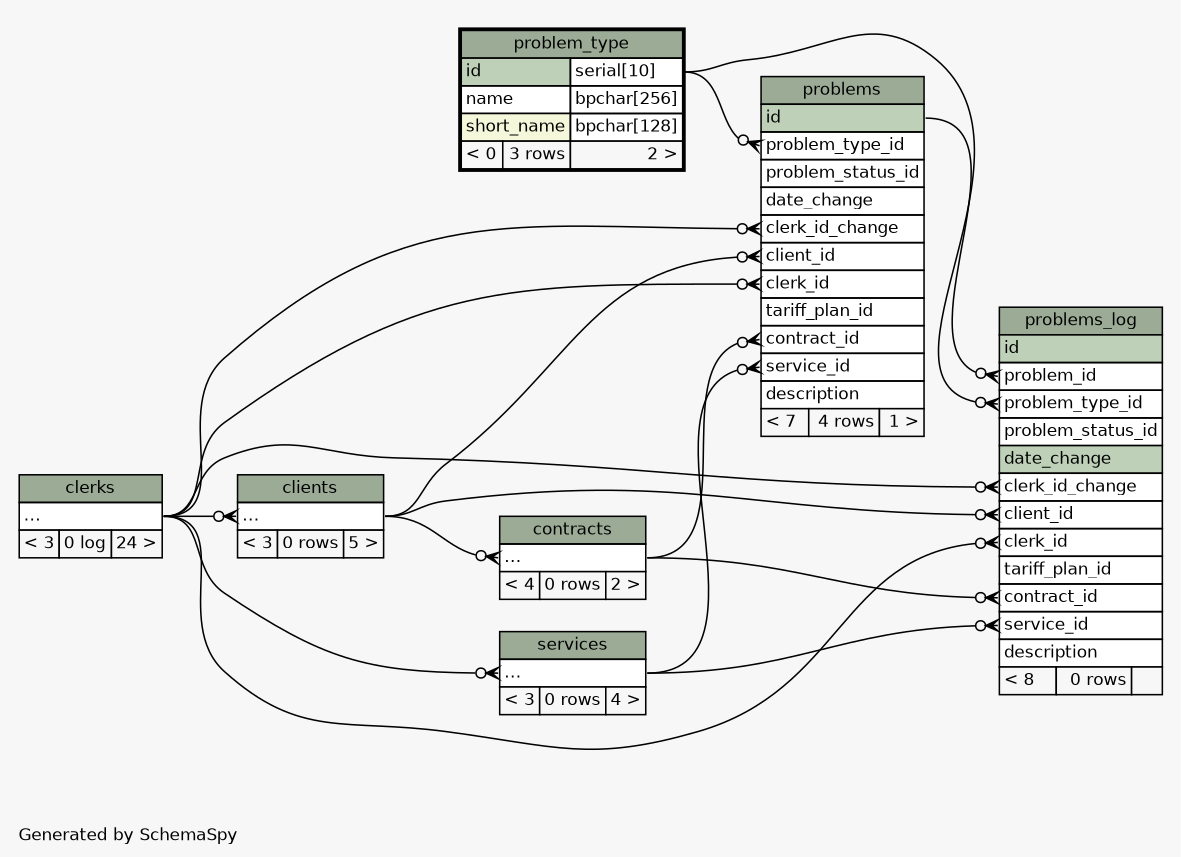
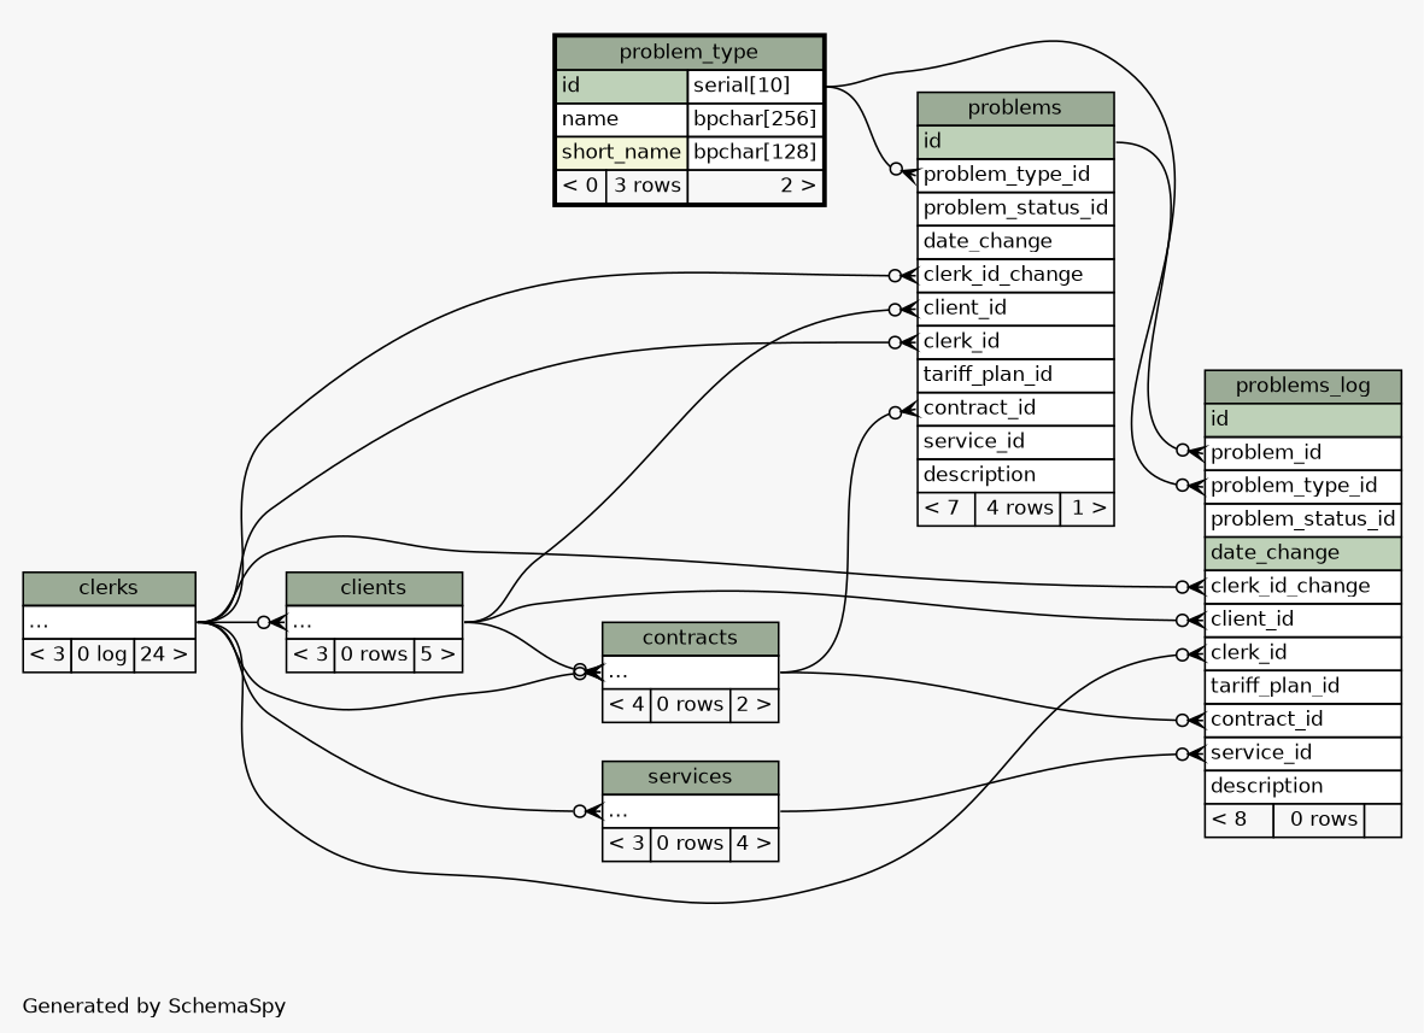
  digraph {
    bgcolor="#f7f7f7"
    fontname=Helvetica
    fontsize=11
    label="\nGenerated by SchemaSpy"
    labeljust=l
    nodesep=0.18
    rankdir=RL
    ranksep=0.46
    node [fontname=Helvetica fontsize=11 shape=plaintext]
    edge [arrowhead=none arrowsize=0.8 arrowtail=crowodot dir=back headport="elipses:e" tailport="elipses:w"]
    n1 [label=<     <TABLE BORDER="0" CELLBORDER="1" CELLSPACING="0" BGCOLOR="#ffffff">       <TR><TD COLSPAN="3" BGCOLOR="#9bab96" ALIGN="CENTER">clients</TD></TR>       <TR><TD PORT="elipses" COLSPAN="3" ALIGN="LEFT">...</TD></TR>       <TR><TD ALIGN="LEFT" BGCOLOR="#f7f7f7">&lt; 3</TD><TD ALIGN="RIGHT" BGCOLOR="#f7f7f7">0 rows</TD><TD ALIGN="RIGHT" BGCOLOR="#f7f7f7">5 &gt;</TD></TR>     </TABLE>>]
    n2 [label=<     <TABLE BORDER="0" CELLBORDER="1" CELLSPACING="0" BGCOLOR="#ffffff">       <TR><TD COLSPAN="3" BGCOLOR="#9bab96" ALIGN="CENTER">clerks</TD></TR>       <TR><TD PORT="elipses" COLSPAN="3" ALIGN="LEFT">...</TD></TR>       <TR><TD ALIGN="LEFT" BGCOLOR="#f7f7f7">&lt; 3</TD><TD ALIGN="RIGHT" BGCOLOR="#f7f7f7">0 log</TD><TD ALIGN="RIGHT" BGCOLOR="#f7f7f7">24 &gt;</TD></TR>     </TABLE>>]
    n3 [label=<     <TABLE BORDER="0" CELLBORDER="1" CELLSPACING="0" BGCOLOR="#ffffff">       <TR><TD COLSPAN="3" BGCOLOR="#9bab96" ALIGN="CENTER">contracts</TD></TR>       <TR><TD PORT="elipses" COLSPAN="3" ALIGN="LEFT">...</TD></TR>       <TR><TD ALIGN="LEFT" BGCOLOR="#f7f7f7">&lt; 4</TD><TD ALIGN="RIGHT" BGCOLOR="#f7f7f7">0 rows</TD><TD ALIGN="RIGHT" BGCOLOR="#f7f7f7">2 &gt;</TD></TR>     </TABLE>>]
    n4 [label=<     <TABLE BORDER="0" CELLBORDER="1" CELLSPACING="0" BGCOLOR="#ffffff">       <TR><TD COLSPAN="3" BGCOLOR="#9bab96" ALIGN="CENTER">services</TD></TR>       <TR><TD PORT="elipses" COLSPAN="3" ALIGN="LEFT">...</TD></TR>       <TR><TD ALIGN="LEFT" BGCOLOR="#f7f7f7">&lt; 3</TD><TD ALIGN="RIGHT" BGCOLOR="#f7f7f7">0 rows</TD><TD ALIGN="RIGHT" BGCOLOR="#f7f7f7">4 &gt;</TD></TR>     </TABLE>>]
    n5 [label=<     <TABLE BORDER="0" CELLBORDER="1" CELLSPACING="0" BGCOLOR="#ffffff">       <TR><TD COLSPAN="3" BGCOLOR="#9bab96" ALIGN="CENTER">problems</TD></TR>       <TR><TD PORT="id" COLSPAN="3" BGCOLOR="#bed1b8" ALIGN="LEFT">id</TD></TR>       <TR><TD PORT="problem_type_id" COLSPAN="3" ALIGN="LEFT">problem_type_id</TD></TR>       <TR><TD PORT="problem_status_id" COLSPAN="3" ALIGN="LEFT">problem_status_id</TD></TR>       <TR><TD PORT="date_change" COLSPAN="3" ALIGN="LEFT">date_change</TD></TR>       <TR><TD PORT="clerk_id_change" COLSPAN="3" ALIGN="LEFT">clerk_id_change</TD></TR>       <TR><TD PORT="client_id" COLSPAN="3" ALIGN="LEFT">client_id</TD></TR>       <TR><TD PORT="clerk_id" COLSPAN="3" ALIGN="LEFT">clerk_id</TD></TR>       <TR><TD PORT="tariff_plan_id" COLSPAN="3" ALIGN="LEFT">tariff_plan_id</TD></TR>       <TR><TD PORT="contract_id" COLSPAN="3" ALIGN="LEFT">contract_id</TD></TR>       <TR><TD PORT="service_id" COLSPAN="3" ALIGN="LEFT">service_id</TD></TR>       <TR><TD PORT="description" COLSPAN="3" ALIGN="LEFT">description</TD></TR>       <TR><TD ALIGN="LEFT" BGCOLOR="#f7f7f7">&lt; 7</TD><TD ALIGN="RIGHT" BGCOLOR="#f7f7f7">4 rows</TD><TD ALIGN="RIGHT" BGCOLOR="#f7f7f7">1 &gt;</TD></TR>     </TABLE>>]
    n6 [label=<     <TABLE BORDER="2" CELLBORDER="1" CELLSPACING="0" BGCOLOR="#ffffff">       <TR><TD COLSPAN="3" BGCOLOR="#9bab96" ALIGN="CENTER">problem_type</TD></TR>       <TR><TD PORT="id" COLSPAN="2" BGCOLOR="#bed1b8" ALIGN="LEFT">id</TD><TD PORT="id.type" ALIGN="LEFT">serial[10]</TD></TR>       <TR><TD PORT="name" COLSPAN="2" ALIGN="LEFT">name</TD><TD PORT="name.type" ALIGN="LEFT">bpchar[256]</TD></TR>       <TR><TD PORT="short_name" COLSPAN="2" BGCOLOR="#f4f7da" ALIGN="LEFT">short_name</TD><TD PORT="short_name.type" ALIGN="LEFT">bpchar[128]</TD></TR>       <TR><TD ALIGN="LEFT" BGCOLOR="#f7f7f7">&lt; 0</TD><TD ALIGN="RIGHT" BGCOLOR="#f7f7f7">3 rows</TD><TD ALIGN="RIGHT" BGCOLOR="#f7f7f7">2 &gt;</TD></TR>     </TABLE>>]
    n7 [label=<     <TABLE BORDER="0" CELLBORDER="1" CELLSPACING="0" BGCOLOR="#ffffff">       <TR><TD COLSPAN="3" BGCOLOR="#9bab96" ALIGN="CENTER">problems_log</TD></TR>       <TR><TD PORT="id" COLSPAN="3" BGCOLOR="#bed1b8" ALIGN="LEFT">id</TD></TR>       <TR><TD PORT="problem_id" COLSPAN="3" ALIGN="LEFT">problem_id</TD></TR>       <TR><TD PORT="problem_type_id" COLSPAN="3" ALIGN="LEFT">problem_type_id</TD></TR>       <TR><TD PORT="problem_status_id" COLSPAN="3" ALIGN="LEFT">problem_status_id</TD></TR>       <TR><TD PORT="date_change" COLSPAN="3" BGCOLOR="#bed1b8" ALIGN="LEFT">date_change</TD></TR>       <TR><TD PORT="clerk_id_change" COLSPAN="3" ALIGN="LEFT">clerk_id_change</TD></TR>       <TR><TD PORT="client_id" COLSPAN="3" ALIGN="LEFT">client_id</TD></TR>       <TR><TD PORT="clerk_id" COLSPAN="3" ALIGN="LEFT">clerk_id</TD></TR>       <TR><TD PORT="tariff_plan_id" COLSPAN="3" ALIGN="LEFT">tariff_plan_id</TD></TR>       <TR><TD PORT="contract_id" COLSPAN="3" ALIGN="LEFT">contract_id</TD></TR>       <TR><TD PORT="service_id" COLSPAN="3" ALIGN="LEFT">service_id</TD></TR>       <TR><TD PORT="description" COLSPAN="3" ALIGN="LEFT">description</TD></TR>       <TR><TD ALIGN="LEFT" BGCOLOR="#f7f7f7">&lt; 8</TD><TD ALIGN="RIGHT" BGCOLOR="#f7f7f7">0 rows</TD><TD ALIGN="RIGHT" BGCOLOR="#f7f7f7">  </TD></TR>     </TABLE>>]
    n1 -> n2
    n3 -> n1
+   n3 -> n2
    n4 -> n2
    n5 -> n1 [tailport="client_id:w"]
    n5 -> n2 [tailport="clerk_id:w"]
    n5 -> n2 [tailport="clerk_id_change:w"]
    n5 -> n3 [tailport="contract_id:w"]
-   n5 -> n4 [tailport="service_id:w"]
    n5 -> n6 [headport="id.type:e" tailport="problem_type_id:w"]
    n7 -> n1 [tailport="client_id:w"]
    n7 -> n2 [tailport="clerk_id:w"]
    n7 -> n2 [tailport="clerk_id_change:w"]
    n7 -> n3 [tailport="contract_id:w"]
    n7 -> n4 [tailport="service_id:w"]
    n7 -> n5 [headport="id:e" tailport="problem_id:w"]
    n7 -> n6 [headport="id.type:e" tailport="problem_type_id:w"]
  }
